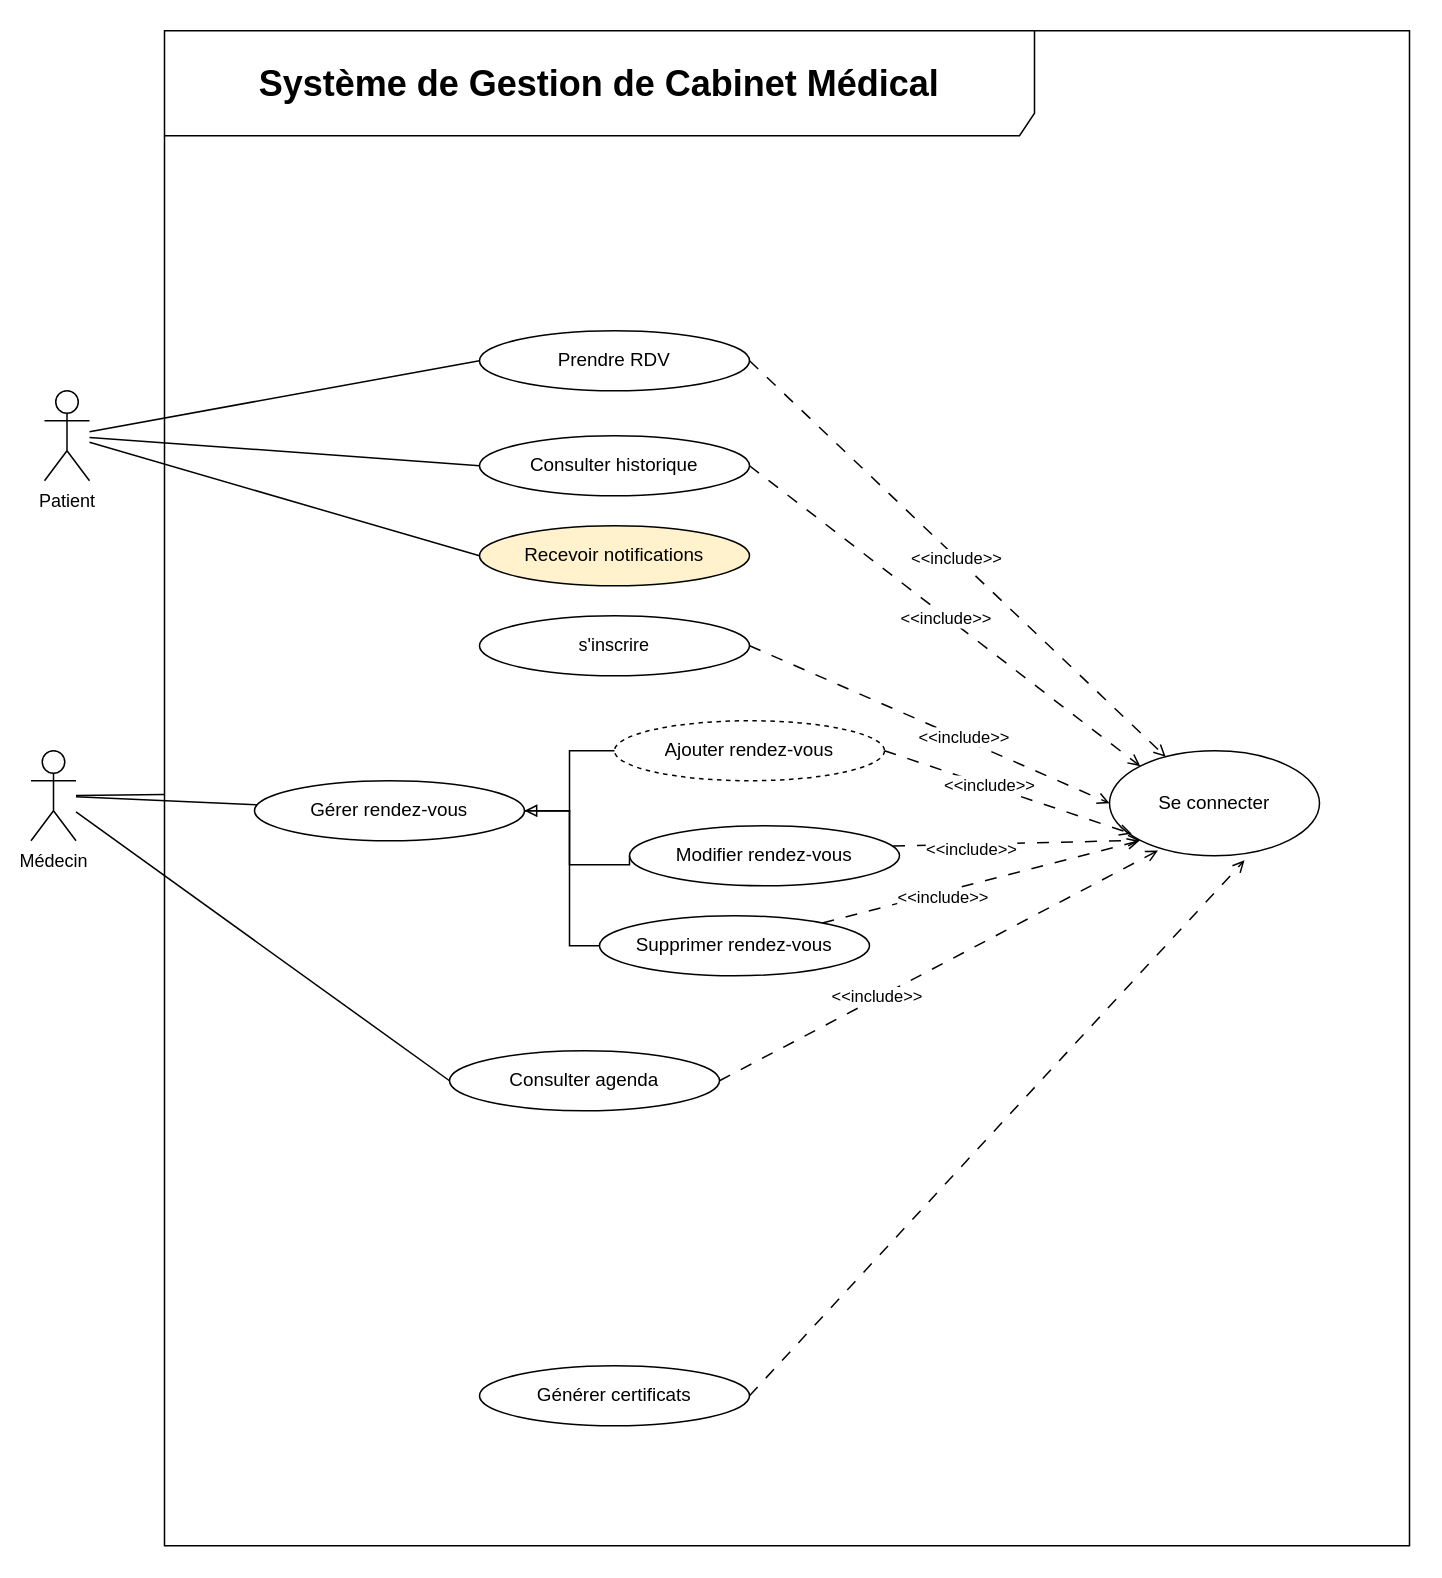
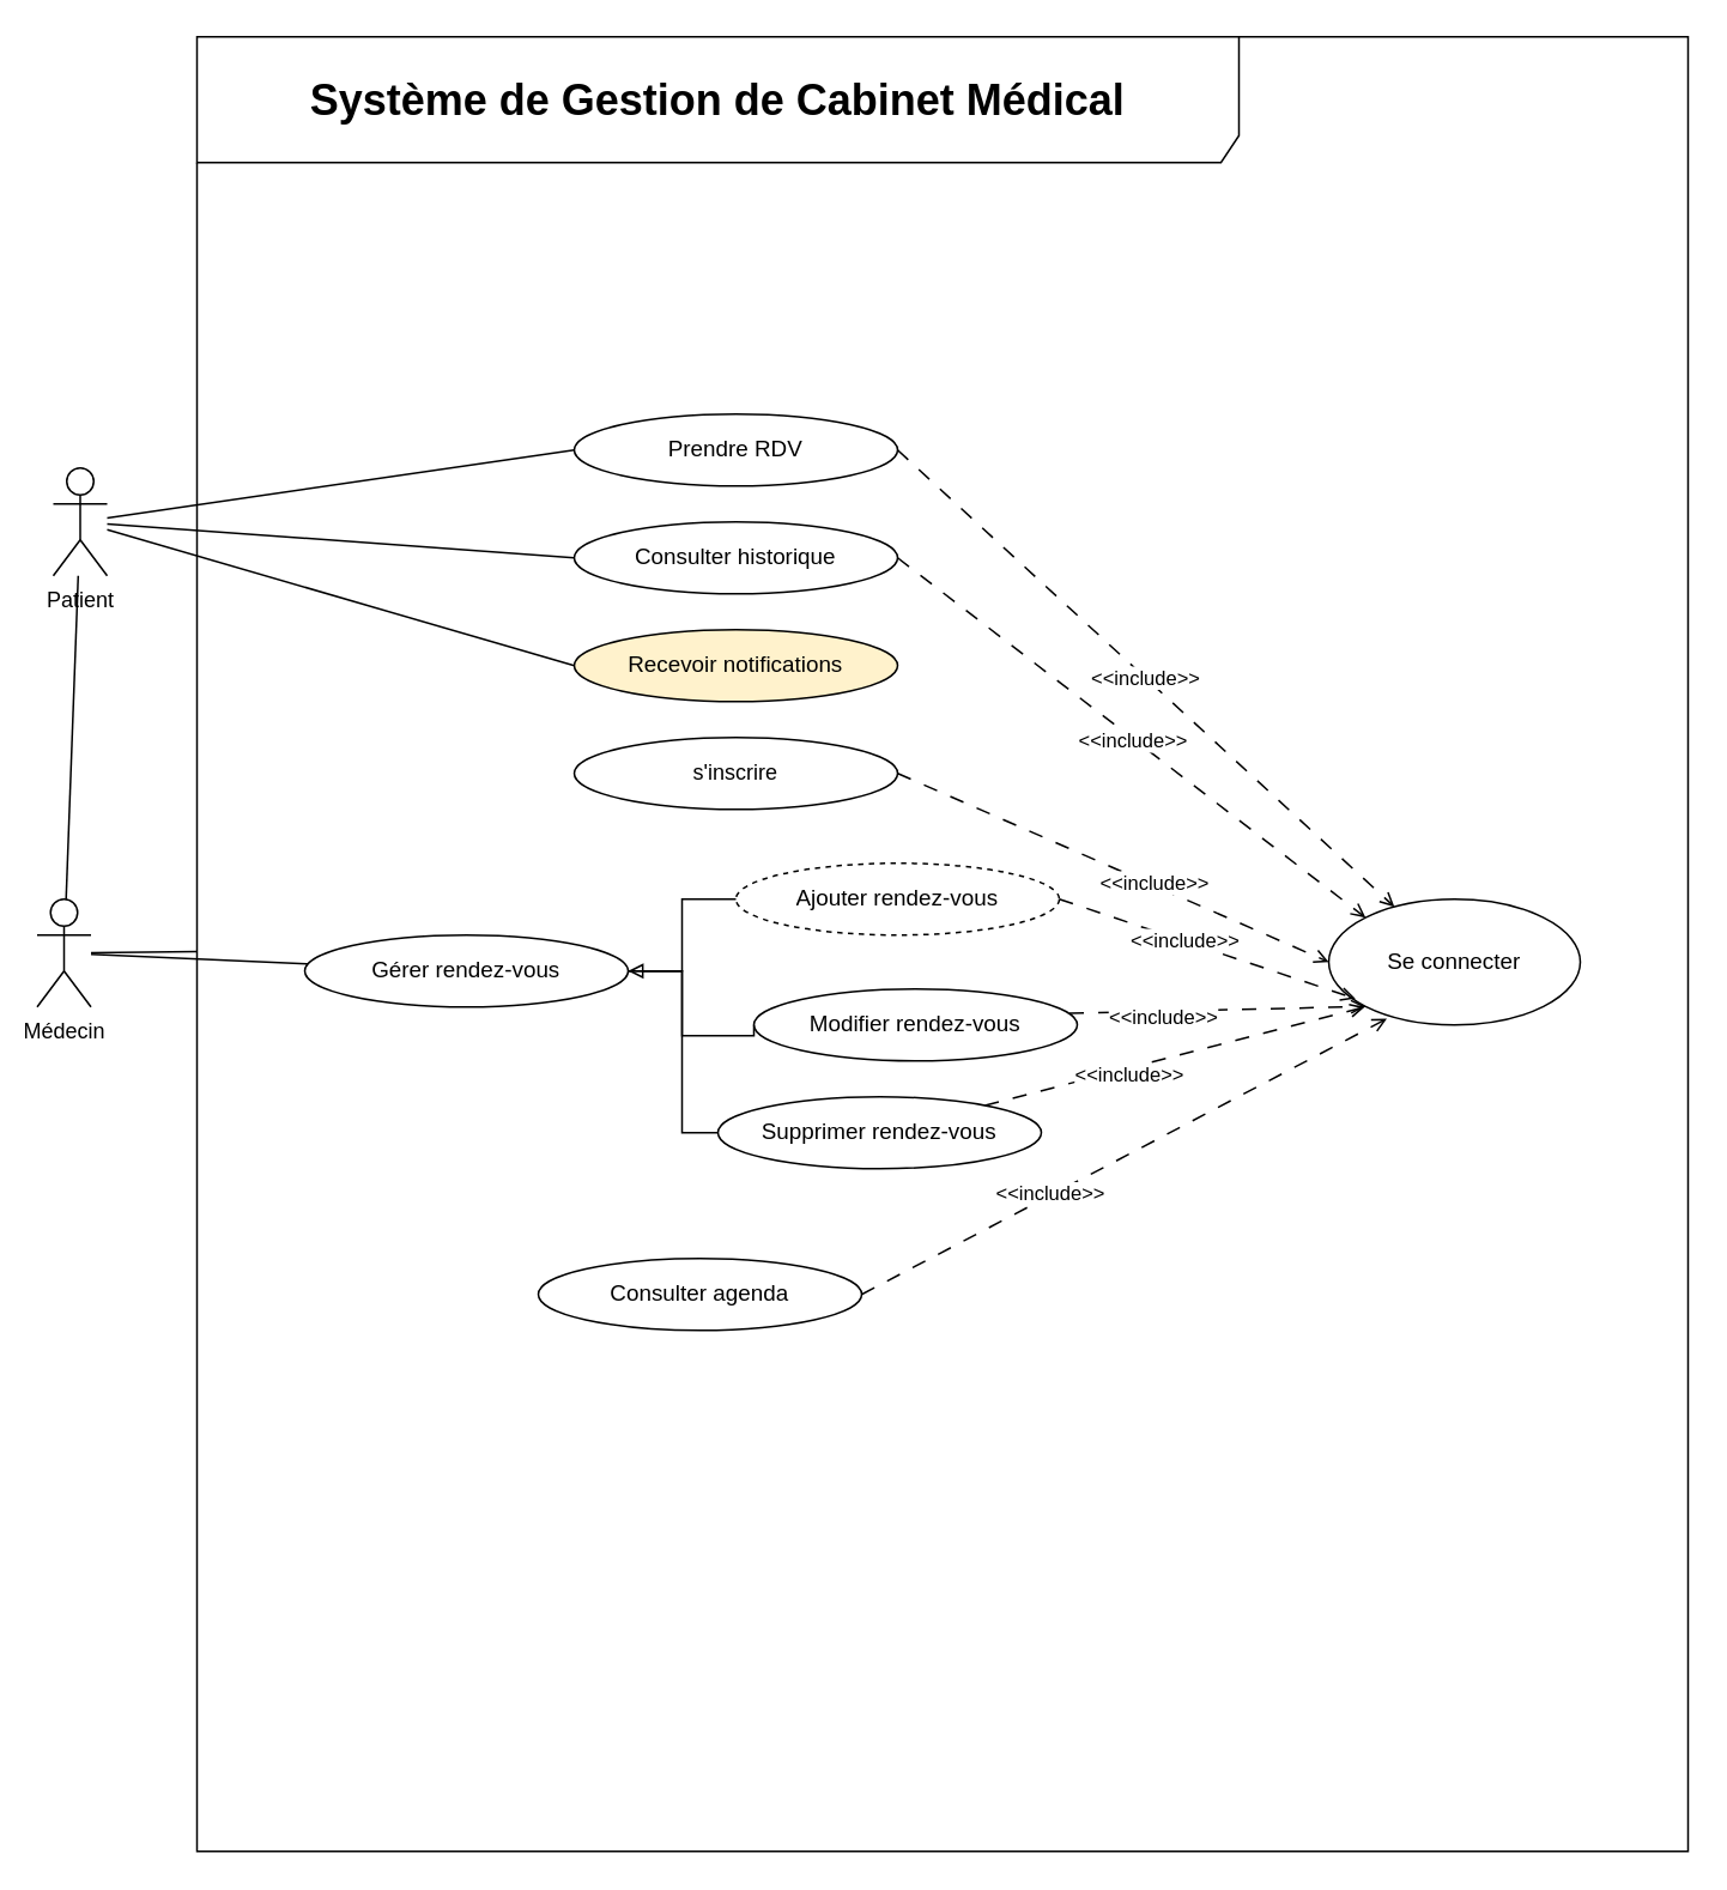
  <mxCell id="0" />
  <mxCell id="1" parent="0" />
  <mxCell id="2" value="&lt;h1 style=&quot;box-sizing: border-box; border: 0px solid; --tw-border-spacing-x: 0; --tw-border-spacing-y: 0; --tw-translate-x: 0; --tw-translate-y: 0; --tw-rotate: 0; --tw-skew-x: 0; --tw-skew-y: 0; --tw-scale-x: 1; --tw-scale-y: 1; --tw-pan-x: ; --tw-pan-y: ; --tw-pinch-zoom: ; --tw-scroll-snap-strictness: proximity; --tw-gradient-from-position: ; --tw-gradient-via-position: ; --tw-gradient-to-position: ; --tw-ordinal: ; --tw-slashed-zero: ; --tw-numeric-figure: ; --tw-numeric-spacing: ; --tw-numeric-fraction: ; --tw-ring-inset: ; --tw-ring-offset-width: 0px; --tw-ring-offset-color: #fff; --tw-ring-color: rgba(59,130,246,.5); --tw-ring-offset-shadow: 0 0 #0000; --tw-ring-shadow: 0 0 #0000; --tw-shadow: 0 0 #0000; --tw-shadow-colored: 0 0 #0000; --tw-blur: ; --tw-brightness: ; --tw-contrast: ; --tw-grayscale: ; --tw-hue-rotate: ; --tw-invert: ; --tw-saturate: ; --tw-sepia: ; --tw-drop-shadow: ; --tw-backdrop-blur: ; --tw-backdrop-brightness: ; --tw-backdrop-contrast: ; --tw-backdrop-grayscale: ; --tw-backdrop-hue-rotate: ; --tw-backdrop-invert: ; --tw-backdrop-opacity: ; --tw-backdrop-saturate: ; --tw-backdrop-sepia: ; --tw-contain-size: ; --tw-contain-layout: ; --tw-contain-paint: ; --tw-contain-style: ; font-size: 1.5rem; margin: 0px; font-family: &amp;quot;Nunito Sans&amp;quot;, sans-serif; line-height: 2rem; color: var(--text-color,#000000); text-align: start; background-color: rgb(255, 255, 255);&quot; class=&quot;sc-6a4c5dd9-0 dXTcni&quot;&gt;Système de Gestion de Cabinet Médical&lt;/h1&gt;" style="shape=umlFrame;whiteSpace=wrap;html=1;pointerEvents=0;width=580;height=70;" parent="1" vertex="1"><mxGeometry x="109" y="20" width="830" height="1010" as="geometry" /></mxCell>
  <mxCell id="3" style="rounded=0;orthogonalLoop=1;jettySize=auto;html=1;entryX=0;entryY=0.5;entryDx=0;entryDy=0;endArrow=none;startFill=0;" parent="1" source="6" target="22" edge="1"><mxGeometry relative="1" as="geometry" /></mxCell>
  <mxCell id="4" style="rounded=0;orthogonalLoop=1;jettySize=auto;html=1;entryX=0;entryY=0.5;entryDx=0;entryDy=0;endArrow=none;startFill=0;" parent="1" source="6" target="19" edge="1"><mxGeometry relative="1" as="geometry" /></mxCell>
  <mxCell id="5" style="rounded=0;orthogonalLoop=1;jettySize=auto;html=1;entryX=0;entryY=0.5;entryDx=0;entryDy=0;endArrow=none;startFill=0;" parent="1" source="6" target="16" edge="1"><mxGeometry relative="1" as="geometry" /></mxCell>
  <mxCell id="6" value="Patient" style="shape=umlActor;verticalLabelPosition=bottom;verticalAlign=top;html=1;" parent="1" vertex="1"><mxGeometry x="29" y="260" width="30" height="60" as="geometry" /></mxCell>
  <mxCell id="7" style="rounded=0;orthogonalLoop=1;jettySize=auto;html=1;endArrow=none;startFill=0;" parent="1" source="9" target="14" edge="1"><mxGeometry relative="1" as="geometry" /></mxCell>
  <mxCell id="8" style="rounded=0;orthogonalLoop=1;jettySize=auto;html=1;endArrow=none;startFill=0;" parent="1" source="9" target="2" edge="1"><mxGeometry relative="1" as="geometry" /></mxCell>
  <mxCell id="9" value="Médecin" style="shape=umlActor;verticalLabelPosition=bottom;verticalAlign=top;html=1;" parent="1" vertex="1"><mxGeometry x="20" y="500" width="30" height="60" as="geometry" /></mxCell>
  <mxCell id="10" style="rounded=0;orthogonalLoop=1;jettySize=auto;html=1;entryX=0;entryY=0.5;entryDx=0;entryDy=0;exitX=1;exitY=0.5;exitDx=0;exitDy=0;endArrow=open;endFill=0;dashed=1;dashPattern=8 8;" parent="1" source="12" target="15" edge="1"><mxGeometry relative="1" as="geometry" /></mxCell>
  <mxCell id="11" value="&amp;lt;&amp;lt;include&amp;gt;&amp;gt;" style="edgeLabel;html=1;align=center;verticalAlign=middle;resizable=0;points=[];" vertex="1" connectable="0" parent="10"><mxGeometry x="0.184" y="2" relative="1" as="geometry"><mxPoint as="offset" /></mxGeometry></mxCell>
  <mxCell id="12" value="s'inscrire" style="ellipse;whiteSpace=wrap;html=1;" parent="1" vertex="1"><mxGeometry x="319" y="410" width="180" height="40" as="geometry" /></mxCell>
  <mxCell id="13" style="edgeStyle=orthogonalEdgeStyle;rounded=0;orthogonalLoop=1;jettySize=auto;html=1;entryX=0;entryY=0.5;entryDx=0;entryDy=0;endArrow=none;startFill=0;" edge="1" parent="1" source="14" target="39"><mxGeometry relative="1" as="geometry"><Array as="points"><mxPoint x="379" y="540" /><mxPoint x="379" y="630" /></Array></mxGeometry></mxCell>
  <mxCell id="14" value="&lt;pre style=&quot;font-family: var(--ds-font-family-code); overflow: auto; padding: calc(var(--ds-md-zoom)*8px)calc(var(--ds-md-zoom)*12px); text-wrap-mode: wrap; word-break: break-all; font-size: 12.573px; text-align: start; margin-top: 0px !important; margin-bottom: 0px !important;&quot;&gt;&lt;font style=&quot;color: rgb(0, 0, 0);&quot;&gt;Gérer rendez-vous&lt;/font&gt;&lt;/pre&gt;" style="ellipse;whiteSpace=wrap;html=1;" parent="1" vertex="1"><mxGeometry x="169" y="520" width="180" height="40" as="geometry" /></mxCell>
  <mxCell id="15" value="&lt;pre style=&quot;font-family: var(--ds-font-family-code); overflow: auto; padding: calc(var(--ds-md-zoom)*8px)calc(var(--ds-md-zoom)*12px); text-wrap-mode: wrap; word-break: break-all; font-size: 12.573px; text-align: start; margin-top: 0px !important; margin-bottom: 0px !important;&quot;&gt;&lt;font style=&quot;color: rgb(0, 0, 0);&quot;&gt;Se connecter&lt;/font&gt;&lt;/pre&gt;" style="ellipse;whiteSpace=wrap;html=1;" parent="1" vertex="1"><mxGeometry x="739" y="500" width="140" height="70" as="geometry" /></mxCell>
  <mxCell id="16" value="&lt;font style=&quot;color: rgb(0, 0, 0);&quot;&gt;&lt;span style=&quot;font-family: var(--ds-font-family-code); font-size: 12.573px; text-align: start; background-color: transparent;&quot;&gt;Recevoir notifications&lt;/span&gt;&lt;/font&gt;" style="ellipse;whiteSpace=wrap;html=1;fillColor=#fff2cc;" parent="1" vertex="1"><mxGeometry x="319" y="350" width="180" height="40" as="geometry" /></mxCell>
  <mxCell id="17" style="rounded=0;orthogonalLoop=1;jettySize=auto;html=1;entryX=0;entryY=0;entryDx=0;entryDy=0;exitX=1;exitY=0.5;exitDx=0;exitDy=0;dashed=1;dashPattern=8 8;endArrow=open;endFill=0;" parent="1" source="19" target="15" edge="1"><mxGeometry relative="1" as="geometry" /></mxCell>
  <mxCell id="18" value="&amp;lt;&amp;lt;include&amp;gt;&amp;gt;" style="edgeLabel;html=1;align=center;verticalAlign=middle;resizable=0;points=[];" vertex="1" connectable="0" parent="17"><mxGeometry x="0.011" y="-1" relative="1" as="geometry"><mxPoint as="offset" /></mxGeometry></mxCell>
  <mxCell id="19" value="&lt;font style=&quot;color: rgb(0, 0, 0);&quot;&gt;&lt;span style=&quot;font-family: var(--ds-font-family-code); font-size: 12.573px; text-align: start; background-color: transparent;&quot;&gt;Consulter historique&lt;/span&gt;&lt;/font&gt;" style="ellipse;whiteSpace=wrap;html=1;" parent="1" vertex="1"><mxGeometry x="319" y="290" width="180" height="40" as="geometry" /></mxCell>
  <mxCell id="20" style="rounded=0;orthogonalLoop=1;jettySize=auto;html=1;exitX=1;exitY=0.5;exitDx=0;exitDy=0;dashed=1;dashPattern=8 8;endArrow=open;endFill=0;" parent="1" source="22" target="15" edge="1"><mxGeometry relative="1" as="geometry" /></mxCell>
  <mxCell id="21" value="&amp;lt;&amp;lt;include&amp;gt;&amp;gt;" style="edgeLabel;html=1;align=center;verticalAlign=middle;resizable=0;points=[];" vertex="1" connectable="0" parent="20"><mxGeometry x="-0.001" y="-1" relative="1" as="geometry"><mxPoint y="-1" as="offset" /></mxGeometry></mxCell>
- <mxCell id="22" value="&lt;font style=&quot;color: rgb(0, 0, 0);&quot;&gt;&lt;span style=&quot;font-family: var(--ds-font-family-code); font-size: 12.573px; text-align: start; background-color: transparent;&quot;&gt;Prendre RDV&lt;/span&gt;&lt;/font&gt;" style="ellipse;whiteSpace=wrap;html=1;" parent="1" vertex="1"><mxGeometry x="319" y="220" width="180" height="40" as="geometry" /></mxCell>
+ <mxCell id="22" value="&lt;font style=&quot;color: rgb(0, 0, 0);&quot;&gt;&lt;span style=&quot;font-family: var(--ds-font-family-code); font-size: 12.573px; text-align: start; background-color: transparent;&quot;&gt;Prendre RDV&lt;/span&gt;&lt;/font&gt;" style="ellipse;whiteSpace=wrap;html=1;" parent="1" vertex="1"><mxGeometry x="319" y="230" width="180" height="40" as="geometry" /></mxCell>
  <mxCell id="23" value="&lt;pre style=&quot;font-family: var(--ds-font-family-code); overflow: auto; padding: calc(var(--ds-md-zoom)*8px)calc(var(--ds-md-zoom)*12px); text-wrap-mode: wrap; word-break: break-all; font-size: 12.573px; text-align: start; margin-top: 0px !important; margin-bottom: 0px !important;&quot;&gt;&lt;pre style=&quot;font-family: var(--ds-font-family-code); overflow: auto; padding: calc(var(--ds-md-zoom)*8px)calc(var(--ds-md-zoom)*12px); text-wrap-mode: wrap; word-break: break-all; margin-top: 0px !important; margin-bottom: 0px !important;&quot;&gt;&lt;font style=&quot;color: rgb(0, 0, 0);&quot;&gt;Consulter agenda&lt;/font&gt;&lt;/pre&gt;&lt;/pre&gt;" style="ellipse;whiteSpace=wrap;html=1;" parent="1" vertex="1"><mxGeometry x="299" y="700" width="180" height="40" as="geometry" /></mxCell>
  <mxCell id="24" value="&lt;pre style=&quot;font-family: var(--ds-font-family-code); overflow: auto; padding: calc(var(--ds-md-zoom)*8px)calc(var(--ds-md-zoom)*12px); text-wrap-mode: wrap; word-break: break-all; font-size: 12.573px; text-align: start; margin-top: 0px !important; margin-bottom: 0px !important;&quot;&gt;&lt;font style=&quot;color: rgb(0, 0, 0);&quot;&gt;Ajouter rendez-vous&lt;/font&gt;&lt;/pre&gt;" style="ellipse;whiteSpace=wrap;html=1;dashed=1;" parent="1" vertex="1"><mxGeometry x="409" y="480" width="180" height="40" as="geometry" /></mxCell>
  <mxCell id="25" style="rounded=0;orthogonalLoop=1;jettySize=auto;html=1;entryX=0;entryY=1;entryDx=0;entryDy=0;exitX=0.976;exitY=0.339;exitDx=0;exitDy=0;exitPerimeter=0;endArrow=open;endFill=0;dashed=1;dashPattern=8 8;" parent="1" source="27" target="15" edge="1"><mxGeometry relative="1" as="geometry" /></mxCell>
  <mxCell id="26" value="&amp;lt;&amp;lt;include&amp;gt;&amp;gt;" style="edgeLabel;html=1;align=center;verticalAlign=middle;resizable=0;points=[];" vertex="1" connectable="0" parent="25"><mxGeometry x="-0.368" y="-3" relative="1" as="geometry"><mxPoint as="offset" /></mxGeometry></mxCell>
  <mxCell id="27" value="&lt;pre style=&quot;font-family: var(--ds-font-family-code); overflow: auto; padding: calc(var(--ds-md-zoom)*8px)calc(var(--ds-md-zoom)*12px); text-wrap-mode: wrap; word-break: break-all; font-size: 12.573px; text-align: start; margin-top: 0px !important; margin-bottom: 0px !important;&quot;&gt;&lt;pre style=&quot;font-family: var(--ds-font-family-code); overflow: auto; padding: calc(var(--ds-md-zoom)*8px)calc(var(--ds-md-zoom)*12px); text-wrap-mode: wrap; word-break: break-all; margin-top: 0px !important; margin-bottom: 0px !important;&quot;&gt;&lt;font style=&quot;color: rgb(0, 0, 0);&quot;&gt;Modifier rendez-vous&lt;/font&gt;&lt;/pre&gt;&lt;/pre&gt;" style="ellipse;whiteSpace=wrap;html=1;" parent="1" vertex="1"><mxGeometry x="419" y="550" width="180" height="40" as="geometry" /></mxCell>
- <mxCell id="28" value="&lt;pre style=&quot;font-family: var(--ds-font-family-code); overflow: auto; padding: calc(var(--ds-md-zoom)*8px)calc(var(--ds-md-zoom)*12px); text-wrap-mode: wrap; word-break: break-all; font-size: 12.573px; text-align: start; margin-top: 0px !important; margin-bottom: 0px !important;&quot;&gt;&lt;pre style=&quot;font-family: var(--ds-font-family-code); overflow: auto; padding: calc(var(--ds-md-zoom)*8px)calc(var(--ds-md-zoom)*12px); text-wrap-mode: wrap; word-break: break-all; margin-top: 0px !important; margin-bottom: 0px !important;&quot;&gt;&lt;font style=&quot;color: rgb(0, 0, 0);&quot;&gt;Générer certificats&lt;/font&gt;&lt;/pre&gt;&lt;/pre&gt;" style="ellipse;whiteSpace=wrap;html=1;" parent="1" vertex="1"><mxGeometry x="319" y="910" width="180" height="40" as="geometry" /></mxCell>
- <mxCell id="29" style="rounded=0;orthogonalLoop=1;jettySize=auto;html=1;entryX=0;entryY=0.5;entryDx=0;entryDy=0;endArrow=none;startFill=0;" parent="1" source="9" target="23" edge="1"><mxGeometry relative="1" as="geometry" /></mxCell>
+ <mxCell id="29" style="rounded=0;orthogonalLoop=1;jettySize=auto;html=1;endArrow=none;startFill=0;" parent="1" source="9" target="6" edge="1"><mxGeometry relative="1" as="geometry" /></mxCell>
  <mxCell id="30" style="rounded=0;orthogonalLoop=1;jettySize=auto;html=1;exitX=1;exitY=0.5;exitDx=0;exitDy=0;endArrow=open;endFill=0;dashed=1;dashPattern=8 8;entryX=0.231;entryY=0.951;entryDx=0;entryDy=0;entryPerimeter=0;" parent="1" source="23" edge="1" target="15"><mxGeometry relative="1" as="geometry"><mxPoint x="749" y="550" as="targetPoint" /></mxGeometry></mxCell>
  <mxCell id="31" value="&amp;lt;&amp;lt;include&amp;gt;&amp;gt;" style="edgeLabel;html=1;align=center;verticalAlign=middle;resizable=0;points=[];" vertex="1" connectable="0" parent="30"><mxGeometry x="-0.279" y="1" relative="1" as="geometry"><mxPoint as="offset" /></mxGeometry></mxCell>
  <mxCell id="32" style="rounded=0;orthogonalLoop=1;jettySize=auto;html=1;entryX=0.106;entryY=0.791;entryDx=0;entryDy=0;entryPerimeter=0;exitX=1;exitY=0.5;exitDx=0;exitDy=0;endArrow=open;endFill=0;dashed=1;dashPattern=8 8;" parent="1" source="24" target="15" edge="1"><mxGeometry relative="1" as="geometry" /></mxCell>
  <mxCell id="33" value="&amp;lt;&amp;lt;include&amp;gt;&amp;gt;" style="edgeLabel;html=1;align=center;verticalAlign=middle;resizable=0;points=[];" vertex="1" connectable="0" parent="32"><mxGeometry x="-0.157" y="1" relative="1" as="geometry"><mxPoint as="offset" /></mxGeometry></mxCell>
- <mxCell id="34" style="rounded=0;orthogonalLoop=1;jettySize=auto;html=1;entryX=0.643;entryY=1.044;entryDx=0;entryDy=0;entryPerimeter=0;exitX=1;exitY=0.5;exitDx=0;exitDy=0;dashed=1;dashPattern=8 8;endArrow=open;endFill=0;" parent="1" source="28" target="15" edge="1"><mxGeometry relative="1" as="geometry" /></mxCell>
  <mxCell id="35" style="edgeStyle=orthogonalEdgeStyle;rounded=0;orthogonalLoop=1;jettySize=auto;html=1;entryX=0;entryY=0.5;entryDx=0;entryDy=0;endArrow=none;startFill=0;" edge="1" parent="1" source="14" target="24"><mxGeometry relative="1" as="geometry" /></mxCell>
  <mxCell id="36" style="edgeStyle=orthogonalEdgeStyle;rounded=0;orthogonalLoop=1;jettySize=auto;html=1;entryX=0;entryY=0.5;entryDx=0;entryDy=0;startArrow=block;startFill=0;endArrow=none;" edge="1" parent="1" source="14" target="27"><mxGeometry relative="1" as="geometry"><Array as="points"><mxPoint x="379" y="540" /><mxPoint x="379" y="576" /><mxPoint x="419" y="576" /></Array></mxGeometry></mxCell>
  <mxCell id="37" style="rounded=0;orthogonalLoop=1;jettySize=auto;html=1;dashed=1;dashPattern=8 8;endArrow=open;endFill=0;" edge="1" parent="1" source="39"><mxGeometry relative="1" as="geometry"><mxPoint x="759" y="560" as="targetPoint" /></mxGeometry></mxCell>
  <mxCell id="38" value="&amp;lt;&amp;lt;include&amp;gt;&amp;gt;" style="edgeLabel;html=1;align=center;verticalAlign=middle;resizable=0;points=[];" vertex="1" connectable="0" parent="37"><mxGeometry x="-0.249" y="-3" relative="1" as="geometry"><mxPoint as="offset" /></mxGeometry></mxCell>
  <mxCell id="39" value="&lt;pre style=&quot;font-family: var(--ds-font-family-code); overflow: auto; padding: calc(var(--ds-md-zoom)*8px)calc(var(--ds-md-zoom)*12px); text-wrap-mode: wrap; word-break: break-all; font-size: 12.573px; text-align: start; margin-top: 0px !important; margin-bottom: 0px !important;&quot;&gt;&lt;pre style=&quot;font-family: var(--ds-font-family-code); overflow: auto; padding: calc(var(--ds-md-zoom)*8px)calc(var(--ds-md-zoom)*12px); text-wrap-mode: wrap; word-break: break-all; margin-top: 0px !important; margin-bottom: 0px !important;&quot;&gt;&lt;font style=&quot;color: rgb(0, 0, 0);&quot;&gt;Supprimer rendez-vous&lt;/font&gt;&lt;/pre&gt;&lt;/pre&gt;" style="ellipse;whiteSpace=wrap;html=1;" vertex="1" parent="1"><mxGeometry x="399" y="610" width="180" height="40" as="geometry" /></mxCell>
